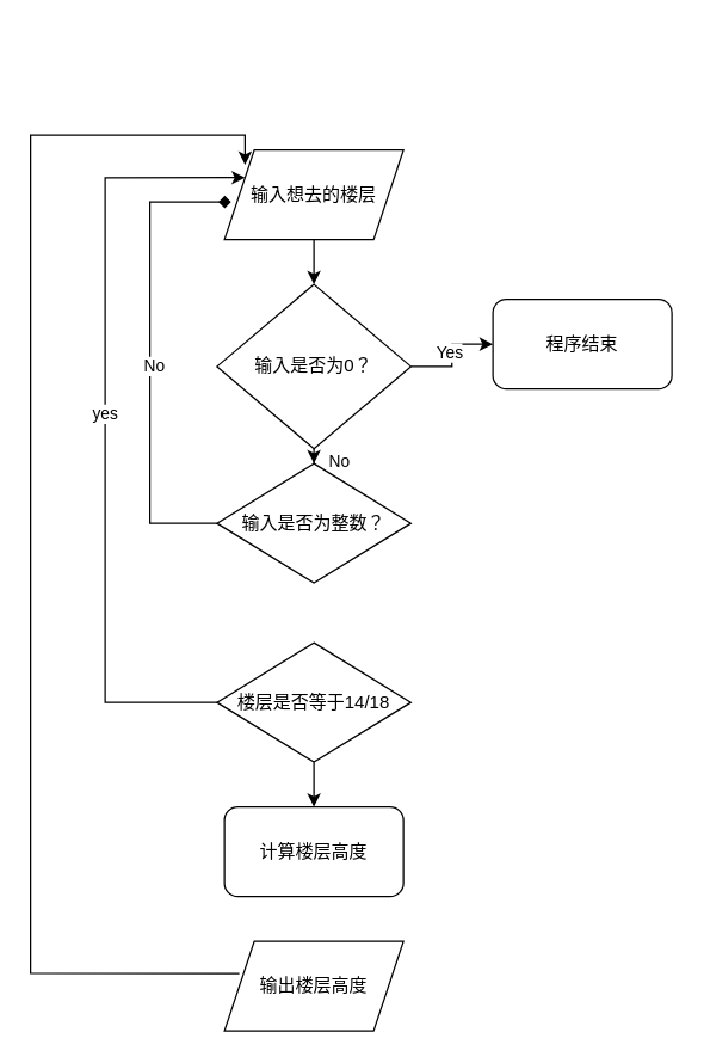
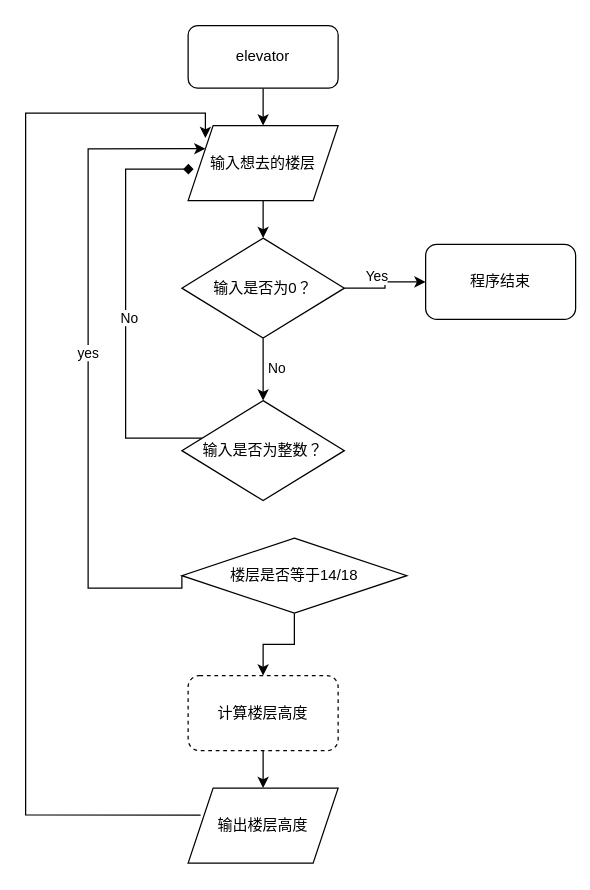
  <mxCell id="0" />
  <mxCell id="1" parent="0" />
+ <mxCell id="2" value="" style="edgeStyle=orthogonalEdgeStyle;rounded=0;orthogonalLoop=1;jettySize=auto;html=1;" edge="1" parent="1" source="3" target="5"><mxGeometry relative="1" as="geometry" /></mxCell>
+ <mxCell id="3" value="elevator" style="rounded=1;whiteSpace=wrap;html=1;" vertex="1" parent="1"><mxGeometry x="150" y="20" width="120" height="50" as="geometry" /></mxCell>
  <mxCell id="4" value="" style="edgeStyle=orthogonalEdgeStyle;rounded=0;orthogonalLoop=1;jettySize=auto;html=1;" edge="1" parent="1" source="5" target="10"><mxGeometry relative="1" as="geometry" /></mxCell>
  <mxCell id="5" value="输入想去的楼层" style="shape=parallelogram;perimeter=parallelogramPerimeter;whiteSpace=wrap;html=1;fixedSize=1;" vertex="1" parent="1"><mxGeometry x="150" y="100" width="120" height="60" as="geometry" /></mxCell>
  <mxCell id="6" value="" style="edgeStyle=orthogonalEdgeStyle;rounded=0;orthogonalLoop=1;jettySize=auto;html=1;" edge="1" parent="1" source="10" target="11"><mxGeometry relative="1" as="geometry" /></mxCell>
  <mxCell id="7" value="Yes" style="edgeLabel;html=1;align=center;verticalAlign=middle;resizable=0;points=[];" vertex="1" connectable="0" parent="6"><mxGeometry x="-0.289" y="-1" relative="1" as="geometry"><mxPoint y="-11" as="offset" /></mxGeometry></mxCell>
  <mxCell id="8" value="" style="edgeStyle=orthogonalEdgeStyle;rounded=0;orthogonalLoop=1;jettySize=auto;html=1;" edge="1" parent="1" source="10" target="14"><mxGeometry relative="1" as="geometry" /></mxCell>
  <mxCell id="9" value="No" style="edgeLabel;html=1;align=center;verticalAlign=middle;resizable=0;points=[];" vertex="1" connectable="0" parent="8"><mxGeometry x="-0.082" y="-3" relative="1" as="geometry"><mxPoint x="13" as="offset" /></mxGeometry></mxCell>
- <mxCell id="10" value="输入是否为0？" style="rhombus;whiteSpace=wrap;html=1;" vertex="1" parent="1"><mxGeometry x="145" y="190" width="130" height="110" as="geometry" /></mxCell>
- <mxCell id="11" value="程序结束" style="rounded=1;whiteSpace=wrap;html=1;" vertex="1" parent="1"><mxGeometry x="330" y="200" width="120" height="60" as="geometry" /></mxCell>
+ <mxCell id="10" value="输入是否为0？" style="rhombus;whiteSpace=wrap;html=1;" vertex="1" parent="1"><mxGeometry x="145" y="190" width="130" height="80" as="geometry" /></mxCell>
+ <mxCell id="11" value="程序结束" style="rounded=1;whiteSpace=wrap;html=1;" vertex="1" parent="1"><mxGeometry x="340" y="195" width="120" height="60" as="geometry" /></mxCell>
  <mxCell id="12" style="edgeStyle=orthogonalEdgeStyle;rounded=0;orthogonalLoop=1;jettySize=auto;html=1;entryX=0.037;entryY=0.58;entryDx=0;entryDy=0;entryPerimeter=0;endArrow=diamond;" edge="1" parent="1" source="14" target="5"><mxGeometry relative="1" as="geometry"><Array as="points"><mxPoint x="100" y="350" /><mxPoint x="100" y="135" /></Array></mxGeometry></mxCell>
  <mxCell id="13" value="No" style="edgeLabel;html=1;align=center;verticalAlign=middle;resizable=0;points=[];" vertex="1" connectable="0" parent="12"><mxGeometry x="-0.043" y="-2" relative="1" as="geometry"><mxPoint as="offset" /></mxGeometry></mxCell>
- <mxCell id="14" value="输入是否为整数？" style="rhombus;whiteSpace=wrap;html=1;" vertex="1" parent="1"><mxGeometry x="145" y="310" width="130" height="80" as="geometry" /></mxCell>
+ <mxCell id="14" value="输入是否为整数？" style="rhombus;whiteSpace=wrap;html=1;" vertex="1" parent="1"><mxGeometry x="145" y="320" width="130" height="80" as="geometry" /></mxCell>
  <mxCell id="15" style="edgeStyle=orthogonalEdgeStyle;rounded=0;orthogonalLoop=1;jettySize=auto;html=1;exitX=0;exitY=0.5;exitDx=0;exitDy=0;entryX=0;entryY=0.25;entryDx=0;entryDy=0;" edge="1" parent="1" source="18" target="5"><mxGeometry relative="1" as="geometry"><Array as="points"><mxPoint x="70" y="470" /><mxPoint x="70" y="119" /></Array></mxGeometry></mxCell>
  <mxCell id="16" value="yes" style="edgeLabel;html=1;align=center;verticalAlign=middle;resizable=0;points=[];" vertex="1" connectable="0" parent="15"><mxGeometry x="0.035" y="1" relative="1" as="geometry"><mxPoint as="offset" /></mxGeometry></mxCell>
  <mxCell id="17" value="" style="edgeStyle=orthogonalEdgeStyle;rounded=0;orthogonalLoop=1;jettySize=auto;html=1;" edge="1" parent="1" source="18" target="20"><mxGeometry relative="1" as="geometry" /></mxCell>
- <mxCell id="18" value="楼层是否等于14/18" style="rhombus;whiteSpace=wrap;html=1;" vertex="1" parent="1"><mxGeometry x="145" y="430" width="130" height="80" as="geometry" /></mxCell>
- <mxCell id="20" value="计算楼层高度" style="rounded=1;whiteSpace=wrap;html=1;" vertex="1" parent="1"><mxGeometry x="150" y="540" width="120" height="60" as="geometry" /></mxCell>
+ <mxCell id="18" value="楼层是否等于14/18" style="rhombus;whiteSpace=wrap;html=1;" vertex="1" parent="1"><mxGeometry x="145" y="430" width="180" height="60" as="geometry" /></mxCell>
+ <mxCell id="19" value="" style="edgeStyle=orthogonalEdgeStyle;rounded=0;orthogonalLoop=1;jettySize=auto;html=1;" edge="1" parent="1" source="20" target="22"><mxGeometry relative="1" as="geometry" /></mxCell>
+ <mxCell id="20" value="计算楼层高度" style="rounded=1;whiteSpace=wrap;html=1;dashed=1;" vertex="1" parent="1"><mxGeometry x="150" y="540" width="120" height="60" as="geometry" /></mxCell>
  <mxCell id="21" style="edgeStyle=orthogonalEdgeStyle;rounded=0;orthogonalLoop=1;jettySize=auto;html=1;exitX=0;exitY=0.5;exitDx=0;exitDy=0;entryX=0;entryY=0.25;entryDx=0;entryDy=0;" edge="1" parent="1"><mxGeometry relative="1" as="geometry"><mxPoint x="160" y="651.54" as="sourcePoint" /><mxPoint x="163.846" y="110.002" as="targetPoint" /><Array as="points"><mxPoint x="20" y="652" /><mxPoint x="20" y="90" /><mxPoint x="164" y="90" /></Array></mxGeometry></mxCell>
  <mxCell id="22" value="输出楼层高度" style="shape=parallelogram;perimeter=parallelogramPerimeter;whiteSpace=wrap;html=1;fixedSize=1;" vertex="1" parent="1"><mxGeometry x="150" y="630" width="120" height="60" as="geometry" /></mxCell>
